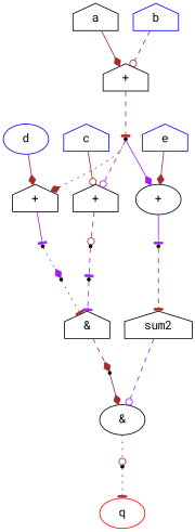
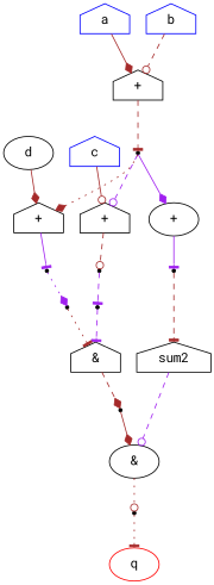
  digraph {
    fontname="Roboto Mono"
    rankdir=TB
    node [fontname="Roboto Mono" shape=house]
    edge [arrowhead=diamond color=brown fontname="Roboto Mono" style=dashed]
-   n1 [color=black label=a]
+   n1 [color=blue label=a]
    n2 [label="+"]
    temp_wire_0 [shape=point]
    n4 [color=blue label=b]
    n5 [color=blue label=c]
    n6 [label="+"]
    temp_wire_1 [shape=point]
-   n8 [color=blue label=d shape=ellipse]
+   n8 [color=black label=d shape=ellipse]
    n9 [label="+"]
    temp_wire_5 [shape=point]
-   n11 [color=blue label=e]
    n12 [label="+" shape=ellipse]
    temp_wire_8 [shape=point]
    n14 [color=red label=q shape=ellipse]
    n15 [label=sum1 shape=point]
    n16 [label="&"]
    temp_wire_10 [shape=point]
    n18 [label=sum2 shape=point]
    n19 [label=sum2]
    n20 [label="&" shape=ellipse]
    temp_wire_11 [shape=point]
    n1 -> n2 [style=solid]
    n2 -> temp_wire_0 [arrowhead=tee]
    temp_wire_0 -> n6 [arrowhead=odot color=purple]
    temp_wire_0 -> n9 [style=dotted]
    temp_wire_0 -> n12 [color=purple style=solid]
    n4 -> n2 [arrowhead=odot]
    n5 -> n6 [arrowhead=odot style=solid]
    n6 -> temp_wire_1 [arrowhead=odot]
    temp_wire_1 -> n15 [arrowhead=tee color=purple]
    n8 -> n9 [style=solid]
    n9 -> temp_wire_5 [arrowhead=tee color=purple style=solid]
    temp_wire_5 -> n18 [color=purple style=dotted]
-   n11 -> n12 [style=solid]
    n12 -> temp_wire_8 [arrowhead=tee color=purple style=solid]
    temp_wire_8 -> n19 [arrowhead=tee]
    n15 -> n16 [arrowhead=tee color=purple]
    n16 -> temp_wire_10
    temp_wire_10 -> n20 [style=solid]
    n18 -> n16 [arrowhead=tee style=dotted]
    n19 -> n20 [arrowhead=odot color=purple]
    n20 -> temp_wire_11 [arrowhead=odot style=dotted]
    temp_wire_11 -> n14 [arrowhead=tee style=dotted]
  }
